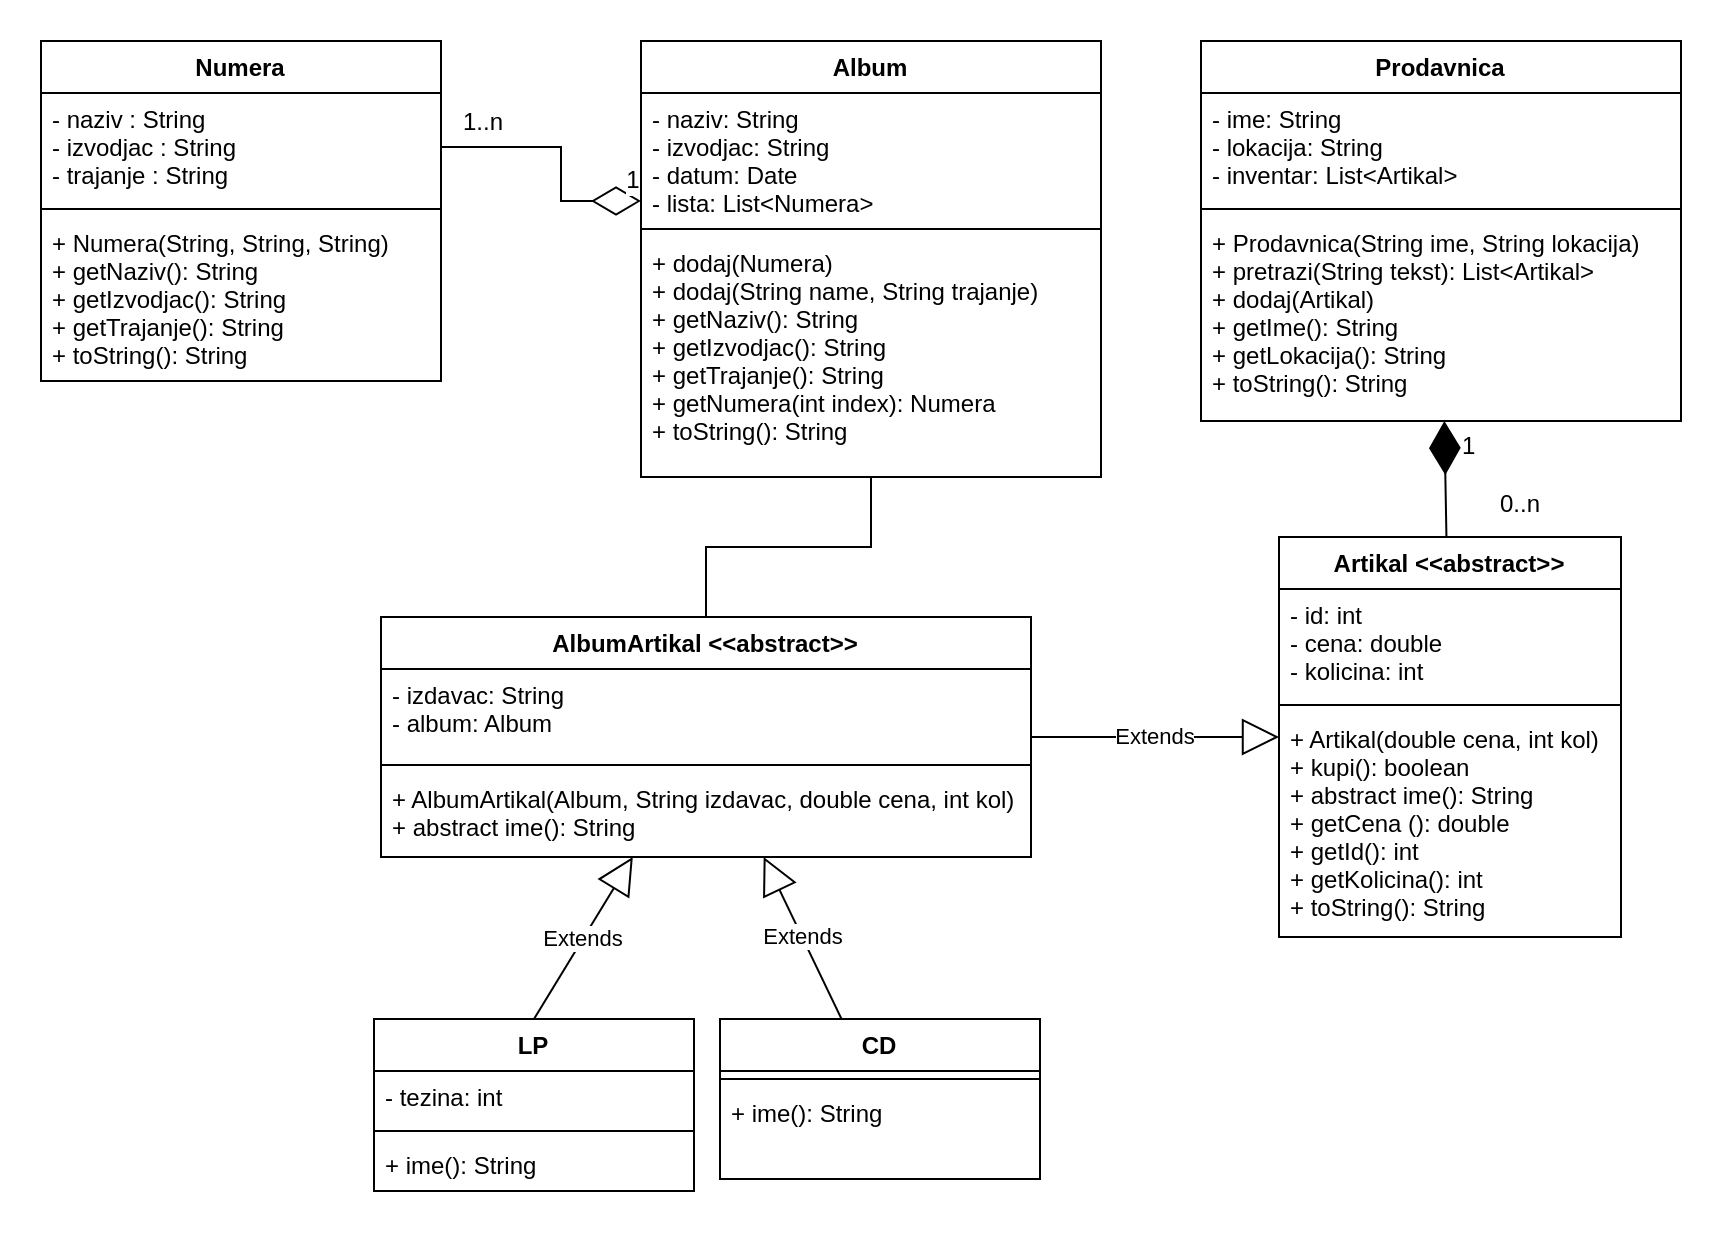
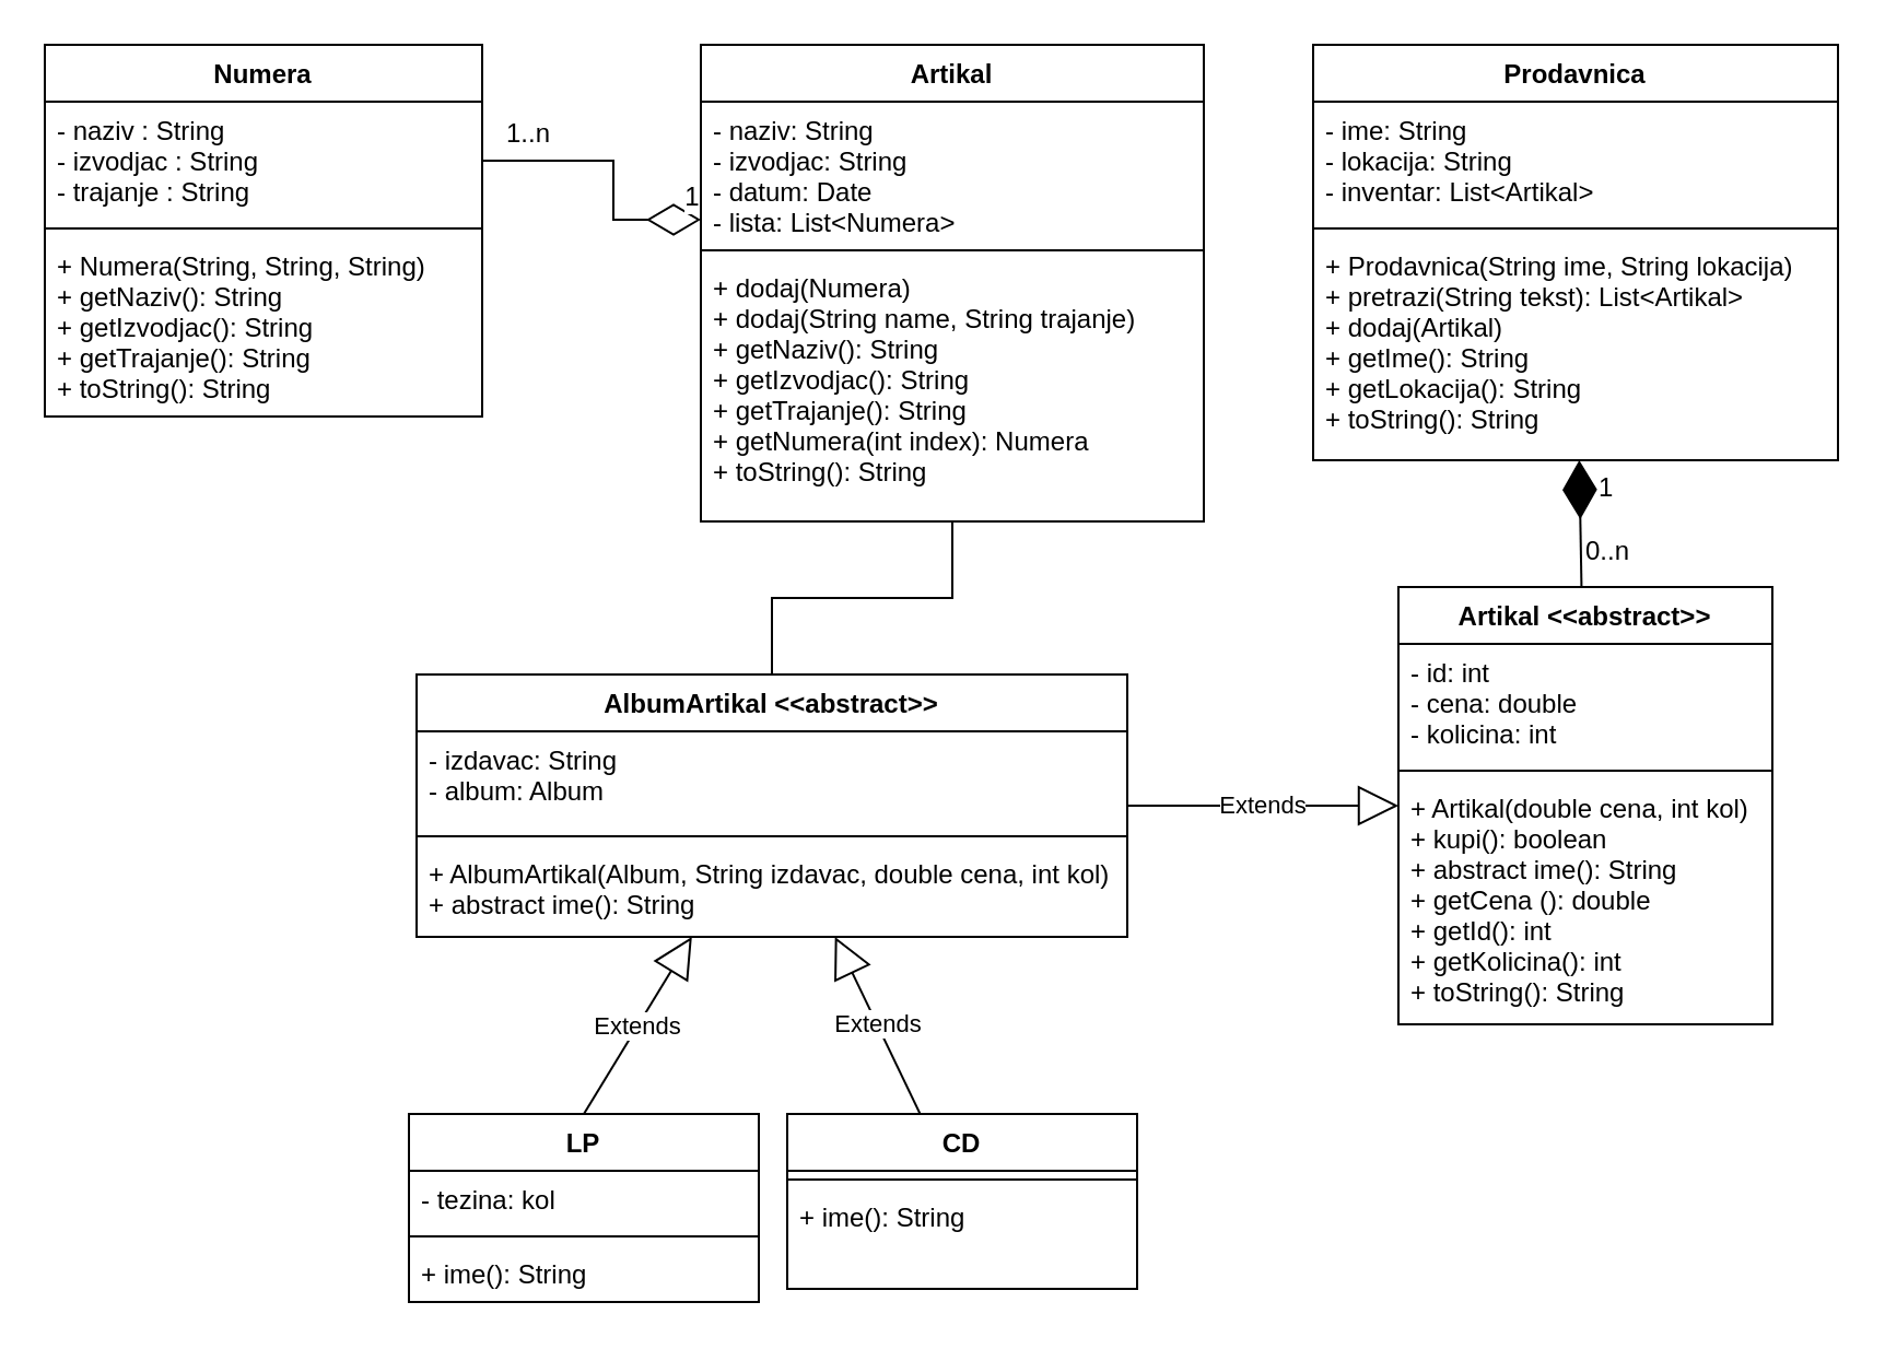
  <mxCell id="0" />
  <mxCell id="1" parent="0" />
  <mxCell id="2" value="Numera" style="swimlane;fontStyle=1;align=center;verticalAlign=top;childLayout=stackLayout;horizontal=1;startSize=26;horizontalStack=0;resizeParent=1;resizeParentMax=0;resizeLast=0;collapsible=1;marginBottom=0;cloneable=1;" parent="1" vertex="1"><mxGeometry x="20" y="20" width="200" height="170" as="geometry"><mxRectangle x="60" y="30" width="80" height="26" as="alternateBounds" /></mxGeometry></mxCell>
  <mxCell id="3" value="- naziv : String&#10;- izvodjac : String&#10;- trajanje : String&#10;&#10;" style="text;strokeColor=none;fillColor=none;align=left;verticalAlign=top;spacingLeft=4;spacingRight=4;overflow=hidden;rotatable=0;points=[[0,0.5],[1,0.5]];portConstraint=eastwest;" parent="2" vertex="1"><mxGeometry y="26" width="200" height="54" as="geometry" /></mxCell>
  <mxCell id="4" value="" style="line;strokeWidth=1;fillColor=none;align=left;verticalAlign=middle;spacingTop=-1;spacingLeft=3;spacingRight=3;rotatable=0;labelPosition=right;points=[];portConstraint=eastwest;" parent="2" vertex="1"><mxGeometry y="80" width="200" height="8" as="geometry" /></mxCell>
  <mxCell id="5" value="+ Numera(String, String, String)&#10;+ getNaziv(): String&#10;+ getIzvodjac(): String&#10;+ getTrajanje(): String&#10;+ toString(): String" style="text;strokeColor=none;fillColor=none;align=left;verticalAlign=top;spacingLeft=4;spacingRight=4;overflow=hidden;rotatable=0;points=[[0,0.5],[1,0.5]];portConstraint=eastwest;" parent="2" vertex="1"><mxGeometry y="88" width="200" height="82" as="geometry" /></mxCell>
  <mxCell id="6" style="edgeStyle=orthogonalEdgeStyle;rounded=0;orthogonalLoop=1;jettySize=auto;html=1;entryX=1;entryY=0.5;entryDx=0;entryDy=0;endArrow=none;endFill=0;endSize=32;startArrow=diamondThin;startFill=0;targetPerimeterSpacing=32;strokeWidth=1;startSize=22;" parent="1" source="9" target="3" edge="1"><mxGeometry relative="1" as="geometry"><Array as="points"><mxPoint x="280" y="100" /><mxPoint x="280" y="73" /></Array></mxGeometry></mxCell>
  <mxCell id="7" value="1" style="text;html=1;resizable=0;points=[];align=center;verticalAlign=middle;labelBackgroundColor=#ffffff;" parent="6" vertex="1" connectable="0"><mxGeometry x="-0.67" y="-1" relative="1" as="geometry"><mxPoint x="16" y="-10" as="offset" /></mxGeometry></mxCell>
  <mxCell id="8" value="1..n" style="text;html=1;resizable=0;points=[];align=center;verticalAlign=middle;labelBackgroundColor=#ffffff;" parent="6" vertex="1" connectable="0"><mxGeometry x="0.795" y="-11" relative="1" as="geometry"><mxPoint x="7" y="-2" as="offset" /></mxGeometry></mxCell>
- <mxCell id="9" value="Album" style="swimlane;fontStyle=1;align=center;verticalAlign=top;childLayout=stackLayout;horizontal=1;startSize=26;horizontalStack=0;resizeParent=1;resizeParentMax=0;resizeLast=0;collapsible=1;marginBottom=0;" parent="1" vertex="1"><mxGeometry x="320" y="20" width="230" height="218" as="geometry"><mxRectangle x="320" y="30" width="70" height="26" as="alternateBounds" /></mxGeometry></mxCell>
+ <mxCell id="9" value="Artikal" style="swimlane;fontStyle=1;align=center;verticalAlign=top;childLayout=stackLayout;horizontal=1;startSize=26;horizontalStack=0;resizeParent=1;resizeParentMax=0;resizeLast=0;collapsible=1;marginBottom=0;" parent="1" vertex="1"><mxGeometry x="320" y="20" width="230" height="218" as="geometry"><mxRectangle x="320" y="30" width="70" height="26" as="alternateBounds" /></mxGeometry></mxCell>
  <mxCell id="10" value="- naziv: String&#10;- izvodjac: String&#10;- datum: Date&#10;- lista: List&lt;Numera&gt;&#10;" style="text;strokeColor=none;fillColor=none;align=left;verticalAlign=top;spacingLeft=4;spacingRight=4;overflow=hidden;rotatable=0;points=[[0,0.5],[1,0.5]];portConstraint=eastwest;" parent="9" vertex="1"><mxGeometry y="26" width="230" height="64" as="geometry" /></mxCell>
  <mxCell id="11" value="" style="line;strokeWidth=1;fillColor=none;align=left;verticalAlign=middle;spacingTop=-1;spacingLeft=3;spacingRight=3;rotatable=0;labelPosition=right;points=[];portConstraint=eastwest;" parent="9" vertex="1"><mxGeometry y="90" width="230" height="8" as="geometry" /></mxCell>
  <mxCell id="12" value="+ dodaj(Numera)&#10;+ dodaj(String name, String trajanje)&#10;+ getNaziv(): String&#10;+ getIzvodjac(): String&#10;+ getTrajanje(): String&#10;+ getNumera(int index): Numera&#10;+ toString(): String" style="text;strokeColor=none;fillColor=none;align=left;verticalAlign=top;spacingLeft=4;spacingRight=4;overflow=hidden;rotatable=0;points=[[0,0.5],[1,0.5]];portConstraint=eastwest;" parent="9" vertex="1"><mxGeometry y="98" width="230" height="120" as="geometry" /></mxCell>
  <mxCell id="13" style="edgeStyle=orthogonalEdgeStyle;rounded=0;orthogonalLoop=1;jettySize=auto;html=1;exitX=0.5;exitY=0;exitDx=0;exitDy=0;entryX=0.5;entryY=1;entryDx=0;entryDy=0;startArrow=none;startFill=0;startSize=22;endArrow=none;endFill=0;endSize=32;targetPerimeterSpacing=32;strokeWidth=1;" parent="1" source="14" target="9" edge="1"><mxGeometry relative="1" as="geometry" /></mxCell>
  <mxCell id="14" value="AlbumArtikal &lt;&lt;abstract&gt;&gt;" style="swimlane;fontStyle=1;align=center;verticalAlign=top;childLayout=stackLayout;horizontal=1;startSize=26;horizontalStack=0;resizeParent=1;resizeParentMax=0;resizeLast=0;collapsible=1;marginBottom=0;" parent="1" vertex="1"><mxGeometry x="190" y="308" width="325" height="120" as="geometry" /></mxCell>
  <mxCell id="15" value="- izdavac: String&#10;- album: Album" style="text;strokeColor=none;fillColor=none;align=left;verticalAlign=top;spacingLeft=4;spacingRight=4;overflow=hidden;rotatable=0;points=[[0,0.5],[1,0.5]];portConstraint=eastwest;" parent="14" vertex="1"><mxGeometry y="26" width="325" height="44" as="geometry" /></mxCell>
  <mxCell id="16" value="" style="line;strokeWidth=1;fillColor=none;align=left;verticalAlign=middle;spacingTop=-1;spacingLeft=3;spacingRight=3;rotatable=0;labelPosition=right;points=[];portConstraint=eastwest;" parent="14" vertex="1"><mxGeometry y="70" width="325" height="8" as="geometry" /></mxCell>
  <mxCell id="17" value="+ AlbumArtikal(Album, String izdavac, double cena, int kol)&#10;+ abstract ime(): String" style="text;strokeColor=none;fillColor=none;align=left;verticalAlign=top;spacingLeft=4;spacingRight=4;overflow=hidden;rotatable=0;points=[[0,0.5],[1,0.5]];portConstraint=eastwest;fontStyle=0" parent="14" vertex="1"><mxGeometry y="78" width="325" height="42" as="geometry" /></mxCell>
  <mxCell id="18" value="LP" style="swimlane;fontStyle=1;align=center;verticalAlign=top;childLayout=stackLayout;horizontal=1;startSize=26;horizontalStack=0;resizeParent=1;resizeParentMax=0;resizeLast=0;collapsible=1;marginBottom=0;" parent="1" vertex="1"><mxGeometry x="186.5" y="509" width="160" height="86" as="geometry" /></mxCell>
- <mxCell id="19" value="- tezina: int" style="text;strokeColor=none;fillColor=none;align=left;verticalAlign=top;spacingLeft=4;spacingRight=4;overflow=hidden;rotatable=0;points=[[0,0.5],[1,0.5]];portConstraint=eastwest;" parent="18" vertex="1"><mxGeometry y="26" width="160" height="26" as="geometry" /></mxCell>
+ <mxCell id="19" value="- tezina: kol" style="text;strokeColor=none;fillColor=none;align=left;verticalAlign=top;spacingLeft=4;spacingRight=4;overflow=hidden;rotatable=0;points=[[0,0.5],[1,0.5]];portConstraint=eastwest;" parent="18" vertex="1"><mxGeometry y="26" width="160" height="26" as="geometry" /></mxCell>
  <mxCell id="20" value="" style="line;strokeWidth=1;fillColor=none;align=left;verticalAlign=middle;spacingTop=-1;spacingLeft=3;spacingRight=3;rotatable=0;labelPosition=right;points=[];portConstraint=eastwest;" parent="18" vertex="1"><mxGeometry y="52" width="160" height="8" as="geometry" /></mxCell>
  <mxCell id="21" value="+ ime(): String" style="text;strokeColor=none;fillColor=none;align=left;verticalAlign=top;spacingLeft=4;spacingRight=4;overflow=hidden;rotatable=0;points=[[0,0.5],[1,0.5]];portConstraint=eastwest;" parent="18" vertex="1"><mxGeometry y="60" width="160" height="26" as="geometry" /></mxCell>
  <mxCell id="22" value="CD" style="swimlane;fontStyle=1;align=center;verticalAlign=top;childLayout=stackLayout;horizontal=1;startSize=26;horizontalStack=0;resizeParent=1;resizeParentMax=0;resizeLast=0;collapsible=1;marginBottom=0;" parent="1" vertex="1"><mxGeometry x="359.5" y="509" width="160" height="80" as="geometry" /></mxCell>
  <mxCell id="23" value="" style="line;strokeWidth=1;fillColor=none;align=left;verticalAlign=middle;spacingTop=-1;spacingLeft=3;spacingRight=3;rotatable=0;labelPosition=right;points=[];portConstraint=eastwest;" parent="22" vertex="1"><mxGeometry y="26" width="160" height="8" as="geometry" /></mxCell>
  <mxCell id="24" value="+ ime(): String" style="text;strokeColor=none;fillColor=none;align=left;verticalAlign=top;spacingLeft=4;spacingRight=4;overflow=hidden;rotatable=0;points=[[0,0.5],[1,0.5]];portConstraint=eastwest;" parent="22" vertex="1"><mxGeometry y="34" width="160" height="46" as="geometry" /></mxCell>
  <mxCell id="25" value="Prodavnica" style="swimlane;fontStyle=1;align=center;verticalAlign=top;childLayout=stackLayout;horizontal=1;startSize=26;horizontalStack=0;resizeParent=1;resizeParentMax=0;resizeLast=0;collapsible=1;marginBottom=0;" parent="1" vertex="1"><mxGeometry x="600" y="20" width="240" height="190" as="geometry" /></mxCell>
  <mxCell id="26" value="- ime: String&#10;- lokacija: String&#10;- inventar: List&lt;Artikal&gt;&#10;" style="text;strokeColor=none;fillColor=none;align=left;verticalAlign=top;spacingLeft=4;spacingRight=4;overflow=hidden;rotatable=0;points=[[0,0.5],[1,0.5]];portConstraint=eastwest;" parent="25" vertex="1"><mxGeometry y="26" width="240" height="54" as="geometry" /></mxCell>
  <mxCell id="27" value="" style="line;strokeWidth=1;fillColor=none;align=left;verticalAlign=middle;spacingTop=-1;spacingLeft=3;spacingRight=3;rotatable=0;labelPosition=right;points=[];portConstraint=eastwest;" parent="25" vertex="1"><mxGeometry y="80" width="240" height="8" as="geometry" /></mxCell>
  <mxCell id="28" value="+ Prodavnica(String ime, String lokacija)&#10;+ pretrazi(String tekst): List&lt;Artikal&gt;&#10;+ dodaj(Artikal)&#10;+ getIme(): String&#10;+ getLokacija(): String&#10;+ toString(): String&#10;&#10;&#10;" style="text;strokeColor=none;fillColor=none;align=left;verticalAlign=top;spacingLeft=4;spacingRight=4;overflow=hidden;rotatable=0;points=[[0,0.5],[1,0.5]];portConstraint=eastwest;" parent="25" vertex="1"><mxGeometry y="88" width="240" height="102" as="geometry" /></mxCell>
  <mxCell id="29" value="Artikal &lt;&lt;abstract&gt;&gt;" style="swimlane;fontStyle=1;align=center;verticalAlign=top;childLayout=stackLayout;horizontal=1;startSize=26;horizontalStack=0;resizeParent=1;resizeParentMax=0;resizeLast=0;collapsible=1;marginBottom=0;" parent="1" vertex="1"><mxGeometry x="639" y="268" width="171" height="200" as="geometry" /></mxCell>
  <mxCell id="30" value="- id: int&#10;- cena: double&#10;- kolicina: int&#10;&#10;" style="text;strokeColor=none;fillColor=none;align=left;verticalAlign=top;spacingLeft=4;spacingRight=4;overflow=hidden;rotatable=0;points=[[0,0.5],[1,0.5]];portConstraint=eastwest;" parent="29" vertex="1"><mxGeometry y="26" width="171" height="54" as="geometry" /></mxCell>
  <mxCell id="31" value="" style="line;strokeWidth=1;fillColor=none;align=left;verticalAlign=middle;spacingTop=-1;spacingLeft=3;spacingRight=3;rotatable=0;labelPosition=right;points=[];portConstraint=eastwest;" parent="29" vertex="1"><mxGeometry y="80" width="171" height="8" as="geometry" /></mxCell>
  <mxCell id="32" value="+ Artikal(double cena, int kol)&#10;+ kupi(): boolean&#10;+ abstract ime(): String&#10;+ getCena (): double&#10;+ getId(): int&#10;+ getKolicina(): int&#10;+ toString(): String&#10;" style="text;strokeColor=none;fillColor=none;align=left;verticalAlign=top;spacingLeft=4;spacingRight=4;overflow=hidden;rotatable=0;points=[[0,0.5],[1,0.5]];portConstraint=eastwest;fontStyle=0" parent="29" vertex="1"><mxGeometry y="88" width="171" height="112" as="geometry" /></mxCell>
- <mxCell id="33" value="0..n" style="text;html=1;resizable=0;points=[];autosize=1;align=left;verticalAlign=top;spacingTop=-4;" parent="1" vertex="1"><mxGeometry x="748" y="242" width="40" height="20" as="geometry" /></mxCell>
+ <mxCell id="33" value="0..n" style="text;html=1;resizable=0;points=[];autosize=1;align=left;verticalAlign=top;spacingTop=-4;" parent="1" vertex="1"><mxGeometry x="723" y="242" width="40" height="20" as="geometry" /></mxCell>
  <mxCell id="34" value="Extends" style="endArrow=block;endSize=16;endFill=0;html=1;strokeWidth=1;exitX=0.5;exitY=0;exitDx=0;exitDy=0;" parent="1" source="18" target="14" edge="1"><mxGeometry width="160" relative="1" as="geometry"><mxPoint x="60" y="580" as="sourcePoint" /><mxPoint x="220" y="580" as="targetPoint" /></mxGeometry></mxCell>
  <mxCell id="35" value="Extends" style="endArrow=block;endSize=16;endFill=0;html=1;strokeWidth=1;" parent="1" source="22" target="14" edge="1"><mxGeometry width="160" relative="1" as="geometry"><mxPoint x="310" y="477" as="sourcePoint" /><mxPoint x="390.579" y="399" as="targetPoint" /></mxGeometry></mxCell>
  <mxCell id="36" value="Extends" style="endArrow=block;endSize=16;endFill=0;html=1;strokeWidth=1;" parent="1" source="14" target="29" edge="1"><mxGeometry width="160" relative="1" as="geometry"><mxPoint x="40" y="620" as="sourcePoint" /><mxPoint x="200" y="620" as="targetPoint" /></mxGeometry></mxCell>
  <mxCell id="37" value="" style="endArrow=diamondThin;endFill=1;endSize=24;html=1;strokeWidth=1;" parent="1" source="29" target="25" edge="1"><mxGeometry width="160" relative="1" as="geometry"><mxPoint x="20" y="580" as="sourcePoint" /><mxPoint x="180" y="580" as="targetPoint" /></mxGeometry></mxCell>
  <mxCell id="38" value="1" style="text;html=1;resizable=0;points=[];autosize=1;align=left;verticalAlign=top;spacingTop=-4;" parent="1" vertex="1"><mxGeometry x="729" y="213" width="20" height="20" as="geometry" /></mxCell>
